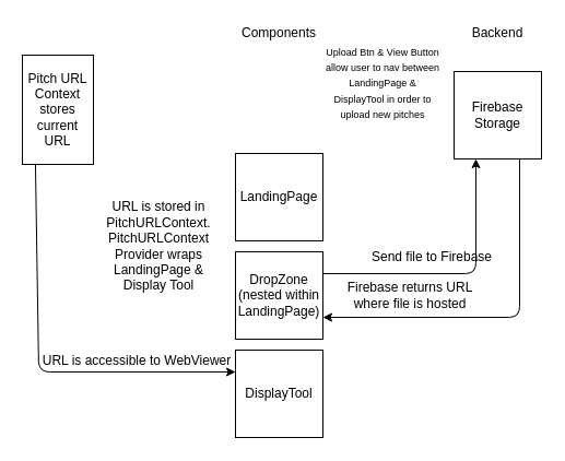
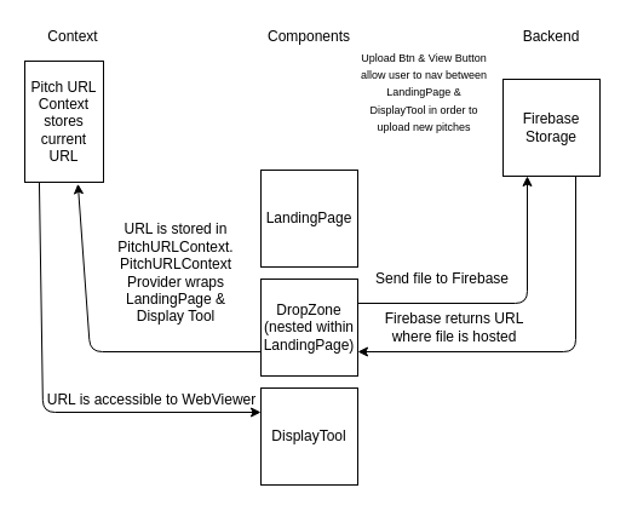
  <mxCell id="0" />
  <mxCell id="1" parent="0" />
  <mxCell id="2" value="Firebase Storage" style="whiteSpace=wrap;html=1;aspect=fixed;" parent="1" vertex="1"><mxGeometry x="415" y="65" width="80" height="80" as="geometry" /></mxCell>
  <mxCell id="3" value="LandingPage" style="whiteSpace=wrap;html=1;aspect=fixed;" parent="1" vertex="1"><mxGeometry x="215" y="140" width="80" height="80" as="geometry" /></mxCell>
  <mxCell id="4" value="DropZone&lt;br&gt;(nested within LandingPage)" style="whiteSpace=wrap;html=1;aspect=fixed;" parent="1" vertex="1"><mxGeometry x="215" y="230" width="80" height="80" as="geometry" /></mxCell>
  <mxCell id="5" value="DisplayTool" style="whiteSpace=wrap;html=1;aspect=fixed;" parent="1" vertex="1"><mxGeometry x="215" y="320" width="80" height="80" as="geometry" /></mxCell>
+ <mxCell id="6" value="Context" style="text;html=1;strokeColor=none;fillColor=none;align=center;verticalAlign=middle;whiteSpace=wrap;rounded=0;" parent="1" vertex="1"><mxGeometry x="35" y="20" width="50" height="20" as="geometry" /></mxCell>
  <mxCell id="7" value="Components" style="text;html=1;strokeColor=none;fillColor=none;align=center;verticalAlign=middle;whiteSpace=wrap;rounded=0;" parent="1" vertex="1"><mxGeometry x="235" y="20" width="40" height="20" as="geometry" /></mxCell>
  <mxCell id="8" value="Backend" style="text;html=1;strokeColor=none;fillColor=none;align=center;verticalAlign=middle;whiteSpace=wrap;rounded=0;" parent="1" vertex="1"><mxGeometry x="435" y="20" width="40" height="20" as="geometry" /></mxCell>
  <mxCell id="9" value="&lt;font style=&quot;font-size: 9px&quot;&gt;Upload Btn &amp;amp; View Button allow user to nav between LandingPage &amp;amp; DisplayTool in order to upload new pitches&lt;/font&gt;" style="text;html=1;strokeColor=none;fillColor=none;align=center;verticalAlign=middle;whiteSpace=wrap;rounded=0;" parent="1" vertex="1"><mxGeometry x="295" y="40" width="110" height="70" as="geometry" /></mxCell>
- <mxCell id="10" value="Send file to Firebase" style="text;html=1;strokeColor=none;fillColor=none;align=center;verticalAlign=middle;whiteSpace=wrap;rounded=0;" parent="1" vertex="1"><mxGeometry x="335" y="225" width="120" height="20" as="geometry" /></mxCell>
+ <mxCell id="10" value="Send file to Firebase" style="text;html=1;strokeColor=none;fillColor=none;align=center;verticalAlign=middle;whiteSpace=wrap;rounded=0;" parent="1" vertex="1"><mxGeometry x="305" y="220" width="120" height="20" as="geometry" /></mxCell>
  <mxCell id="11" value="Firebase returns URL where file is hosted" style="text;html=1;strokeColor=none;fillColor=none;align=center;verticalAlign=middle;whiteSpace=wrap;rounded=0;" parent="1" vertex="1"><mxGeometry x="315" y="260" width="120" height="20" as="geometry" /></mxCell>
  <mxCell id="12" value="" style="endArrow=classic;html=1;exitX=1;exitY=0.25;exitDx=0;exitDy=0;entryX=0.25;entryY=1;entryDx=0;entryDy=0;" parent="1" source="4" target="2" edge="1"><mxGeometry width="50" height="50" relative="1" as="geometry"><mxPoint x="295" y="230" as="sourcePoint" /><mxPoint x="345" y="180" as="targetPoint" /><Array as="points"><mxPoint x="435" y="250" /></Array></mxGeometry></mxCell>
  <mxCell id="13" value="" style="endArrow=classic;html=1;exitX=0.75;exitY=1;exitDx=0;exitDy=0;entryX=1;entryY=0.75;entryDx=0;entryDy=0;" parent="1" source="2" target="4" edge="1"><mxGeometry width="50" height="50" relative="1" as="geometry"><mxPoint x="295" y="230" as="sourcePoint" /><mxPoint x="345" y="180" as="targetPoint" /><Array as="points"><mxPoint x="475" y="290" /></Array></mxGeometry></mxCell>
  <mxCell id="14" value="Pitch URL Context stores current URL" style="whiteSpace=wrap;html=1;aspect=fixed;" parent="1" vertex="1"><mxGeometry x="20" y="50" width="65" height="100" as="geometry" /></mxCell>
+ <mxCell id="15" value="" style="endArrow=classic;html=1;exitX=0;exitY=0.75;exitDx=0;exitDy=0;entryX=0.675;entryY=1.013;entryDx=0;entryDy=0;entryPerimeter=0;" parent="1" source="4" target="14" edge="1"><mxGeometry width="50" height="50" relative="1" as="geometry"><mxPoint x="295" y="210" as="sourcePoint" /><mxPoint x="345" y="160" as="targetPoint" /><Array as="points"><mxPoint x="74" y="290" /></Array></mxGeometry></mxCell>
  <mxCell id="16" value="URL is stored in PitchURLContext. PitchURLContext Provider wraps LandingPage &amp;amp; Display Tool" style="text;html=1;strokeColor=none;fillColor=none;align=center;verticalAlign=middle;whiteSpace=wrap;rounded=0;" parent="1" vertex="1"><mxGeometry x="85" y="170" width="120" height="110" as="geometry" /></mxCell>
  <mxCell id="17" value="" style="endArrow=classic;html=1;exitX=0.184;exitY=1.003;exitDx=0;exitDy=0;entryX=0;entryY=0.25;entryDx=0;entryDy=0;exitPerimeter=0;" parent="1" source="14" target="5" edge="1"><mxGeometry width="50" height="50" relative="1" as="geometry"><mxPoint x="295" y="180" as="sourcePoint" /><mxPoint x="345" y="130" as="targetPoint" /><Array as="points"><mxPoint x="35" y="340" /></Array></mxGeometry></mxCell>
  <mxCell id="18" value="URL is accessible to WebViewer" style="text;html=1;strokeColor=none;fillColor=none;align=center;verticalAlign=middle;whiteSpace=wrap;rounded=0;" parent="1" vertex="1"><mxGeometry x="35" y="320" width="180" height="20" as="geometry" /></mxCell>
